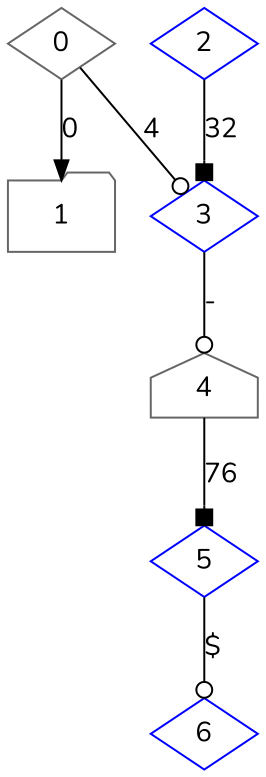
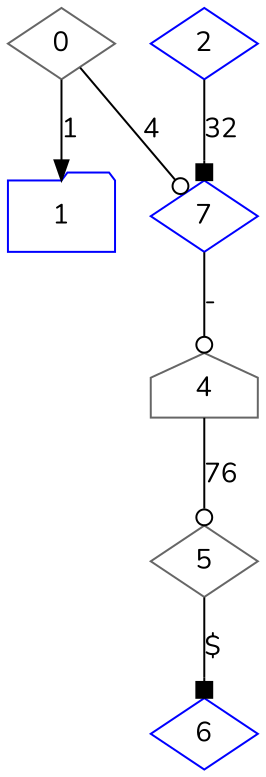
  digraph {
    fontname=Nunito
    node [color=gray40 fontname=Nunito shape=diamond]
    edge [arrowhead=odot fontname=Nunito]
    0
-   1 [shape=folder]
-   3 [color=blue]
+   1 [color=blue shape=folder]
+   3 [color=blue label=7]
    4 [shape=house]
    2 [color=blue]
-   5 [color=blue]
+   5
    6 [color=blue]
-   0 -> 1 [arrowhead=normal label=0]
+   0 -> 1 [arrowhead=normal label=1]
    0 -> 3 [label=4]
    3 -> 4 [label="-"]
-   4 -> 5 [arrowhead=box label=76]
+   4 -> 5 [label=76]
    2 -> 3 [arrowhead=box label=32]
-   5 -> 6 [label="$"]
+   5 -> 6 [arrowhead=box label="$"]
  }
